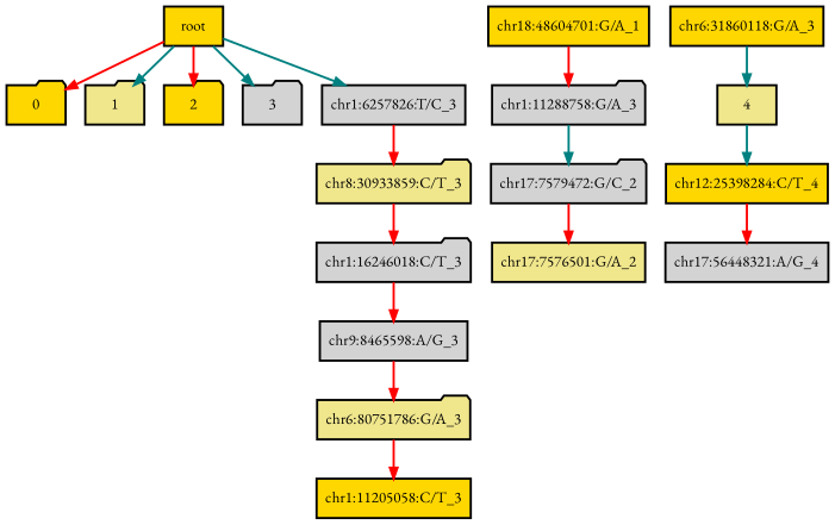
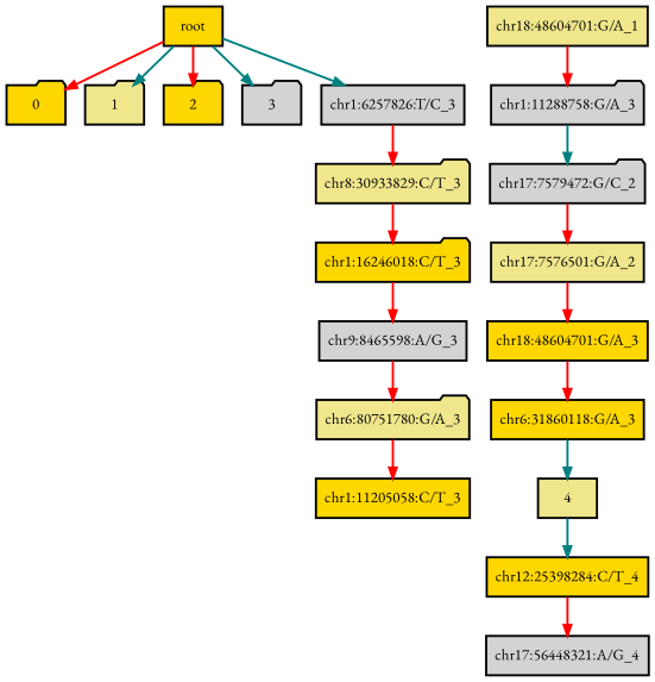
  digraph {
    fontname="EB Garamond"
    rankdir=TB
    node [fillcolor=gold fontname="EB Garamond" shape=box style="bold,filled"]
    edge [color=red fontname="EB Garamond" style=bold]
    n1 [label=root]
    n2 [label=0 shape=folder]
    n3 [fillcolor=khaki label=1 shape=folder]
    n4 [label=2 shape=folder]
    n5 [fillcolor=lightgrey label=3 shape=folder]
    n6 [fillcolor=lightgrey label="chr1:6257826:T/C_3"]
-   n7 [fillcolor=khaki label="chr8:30933859:C/T_3" shape=folder]
-   n8 [fillcolor=lightgrey label="chr1:16246018:C/T_3" shape=folder]
+   n7 [fillcolor=khaki label="chr8:30933829:C/T_3" shape=folder]
+   n8 [label="chr1:16246018:C/T_3" shape=folder]
    n9 [fillcolor=lightgrey label="chr9:8465598:A/G_3"]
-   n10 [fillcolor=khaki label="chr6:80751786:G/A_3" shape=folder]
+   n10 [fillcolor=khaki label="chr6:80751780:G/A_3" shape=folder]
    n11 [label="chr1:11205058:C/T_3"]
-   n12 [label="chr18:48604701:G/A_1"]
+   n12 [fillcolor=khaki label="chr18:48604701:G/A_1"]
    n13 [fillcolor=lightgrey label="chr1:11288758:G/A_3" shape=folder]
    n14 [fillcolor=lightgrey label="chr17:7579472:G/C_2" shape=folder]
    n15 [fillcolor=khaki label="chr17:7576501:G/A_2"]
+   n16 [label="chr18:48604701:G/A_3"]
    n17 [label="chr6:31860118:G/A_3"]
    n18 [fillcolor=khaki label=4]
    n19 [label="chr12:25398284:C/T_4"]
    n20 [fillcolor=lightgrey label="chr17:56448321:A/G_4"]
    n1 -> n2
    n1 -> n3 [color=teal]
    n1 -> n4
    n1 -> n5 [color=teal]
    n1 -> n6 [color=teal]
    n6 -> n7
    n7 -> n8
    n8 -> n9
    n9 -> n10
    n10 -> n11
    n12 -> n13
    n13 -> n14 [color=teal]
    n14 -> n15
+   n15 -> n16
+   n16 -> n17
    n17 -> n18 [color=teal]
    n18 -> n19 [color=teal]
    n19 -> n20
  }
